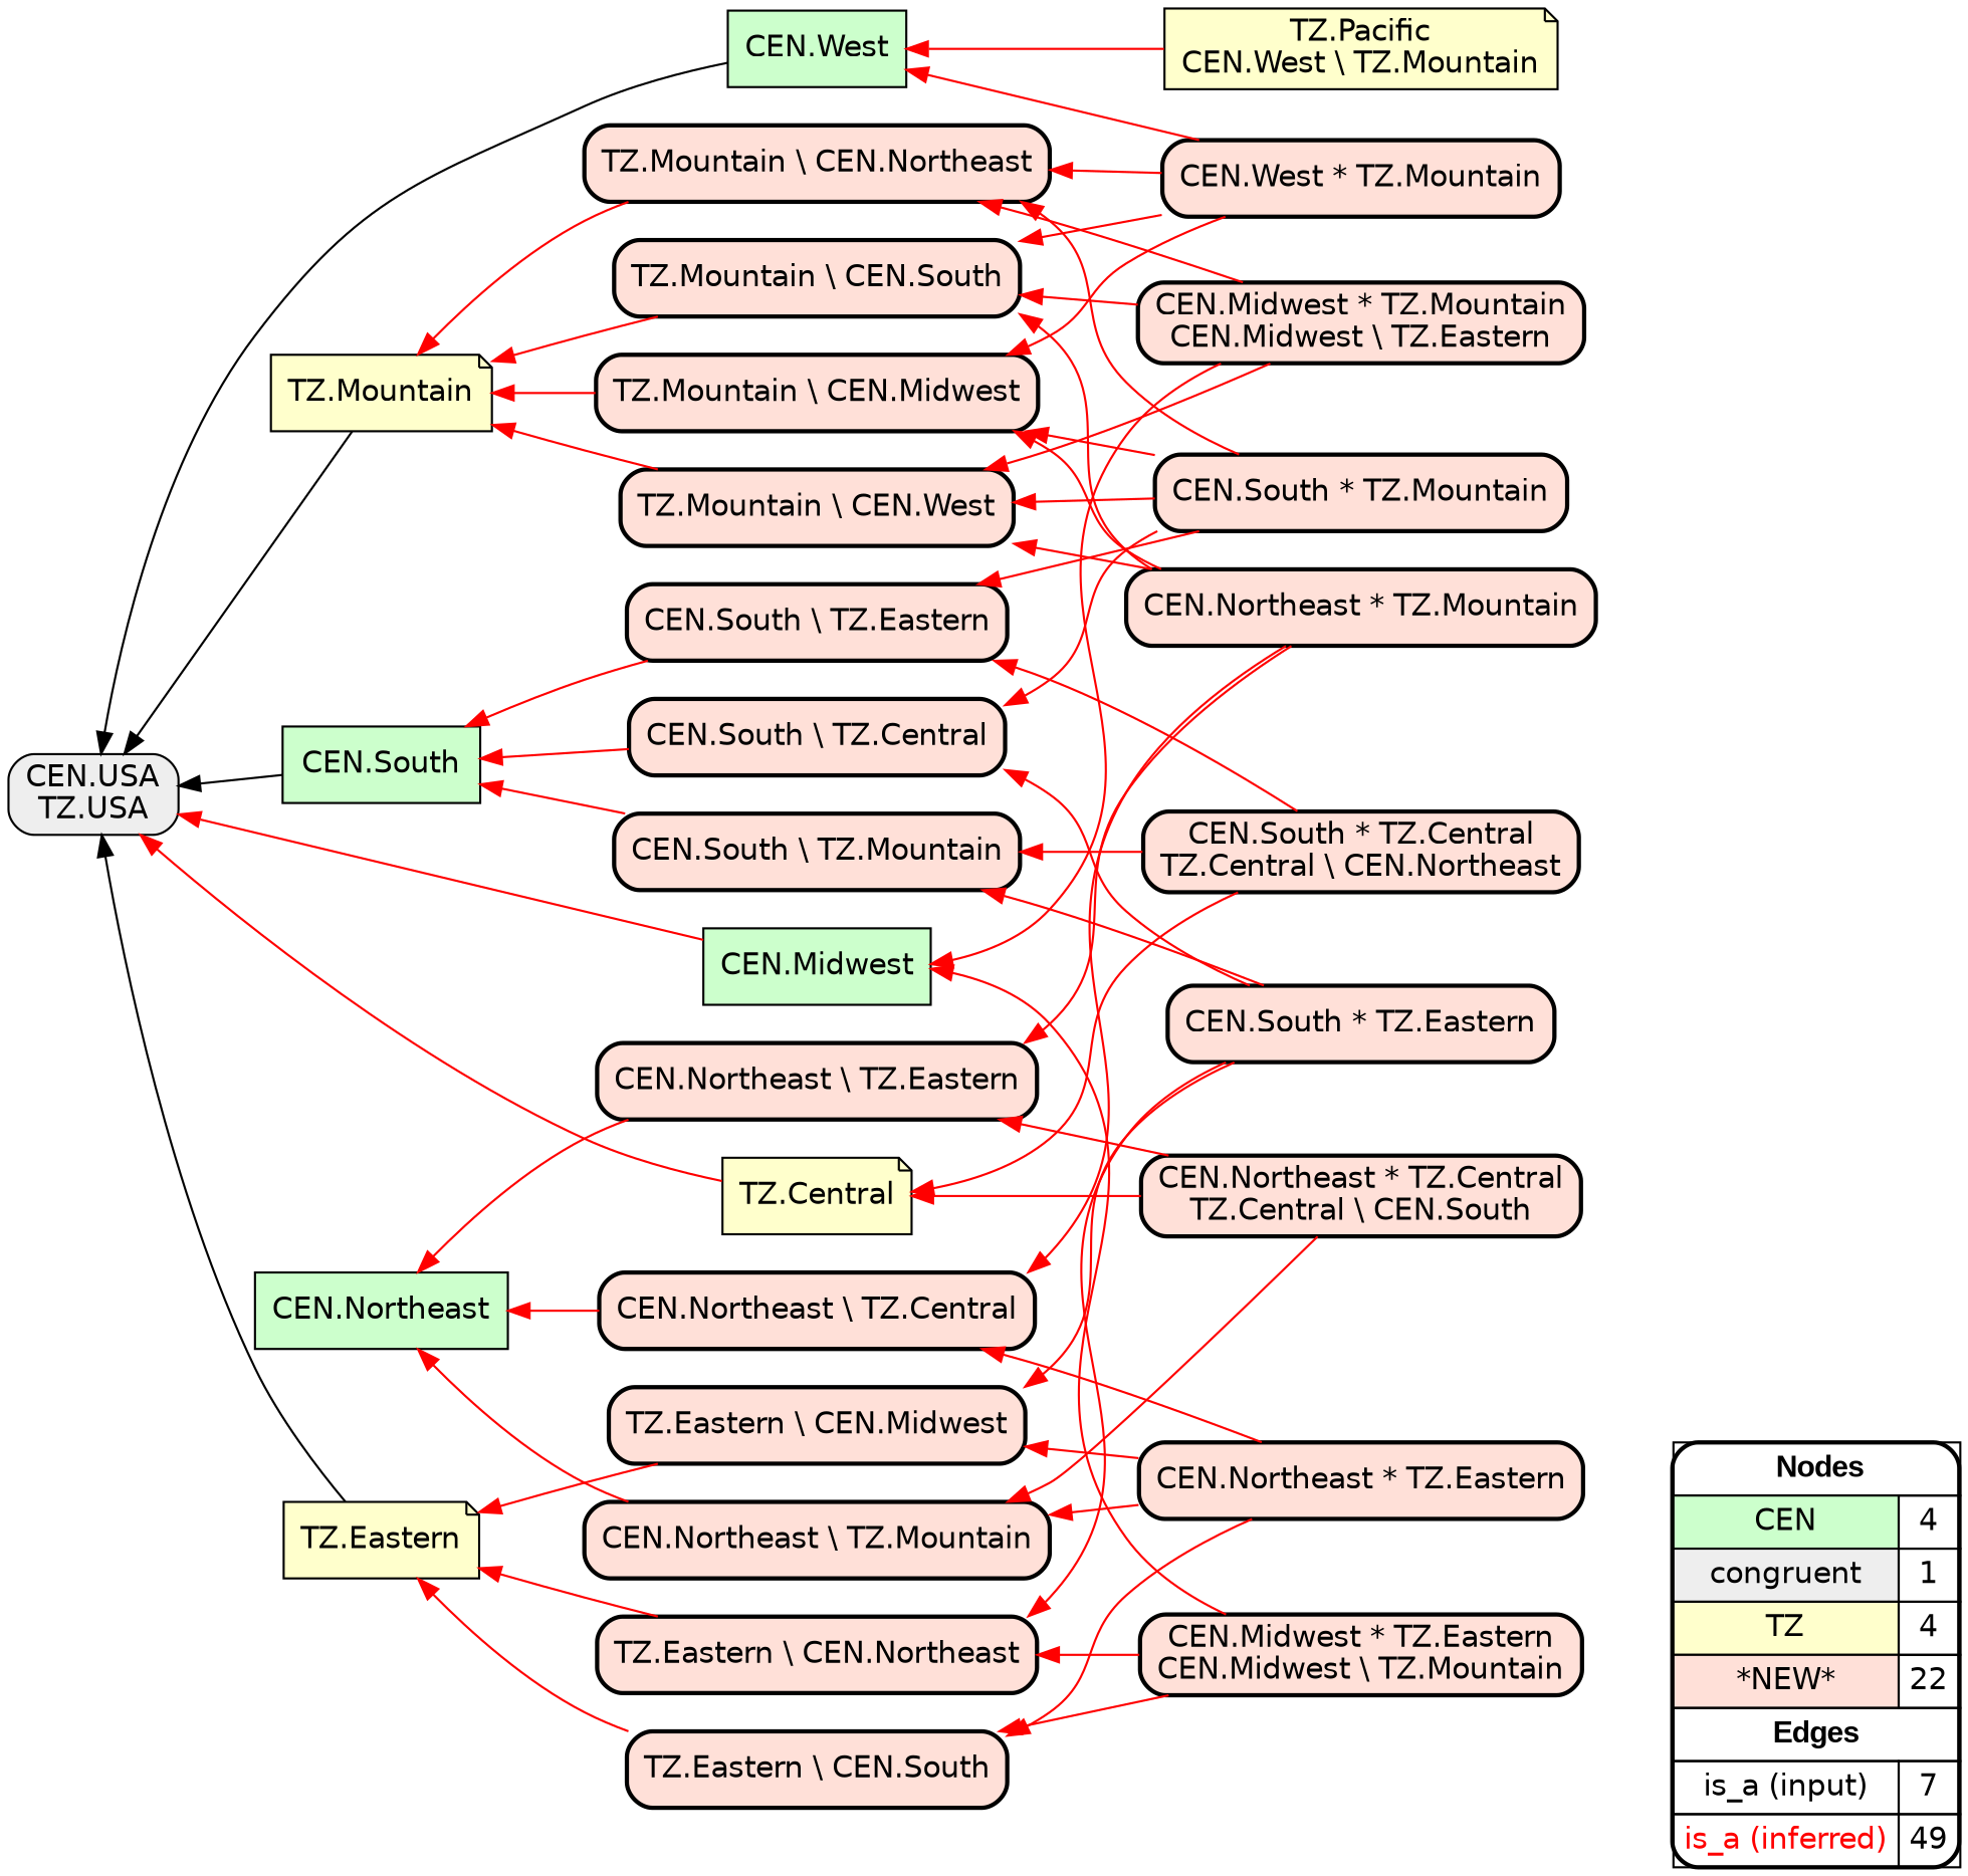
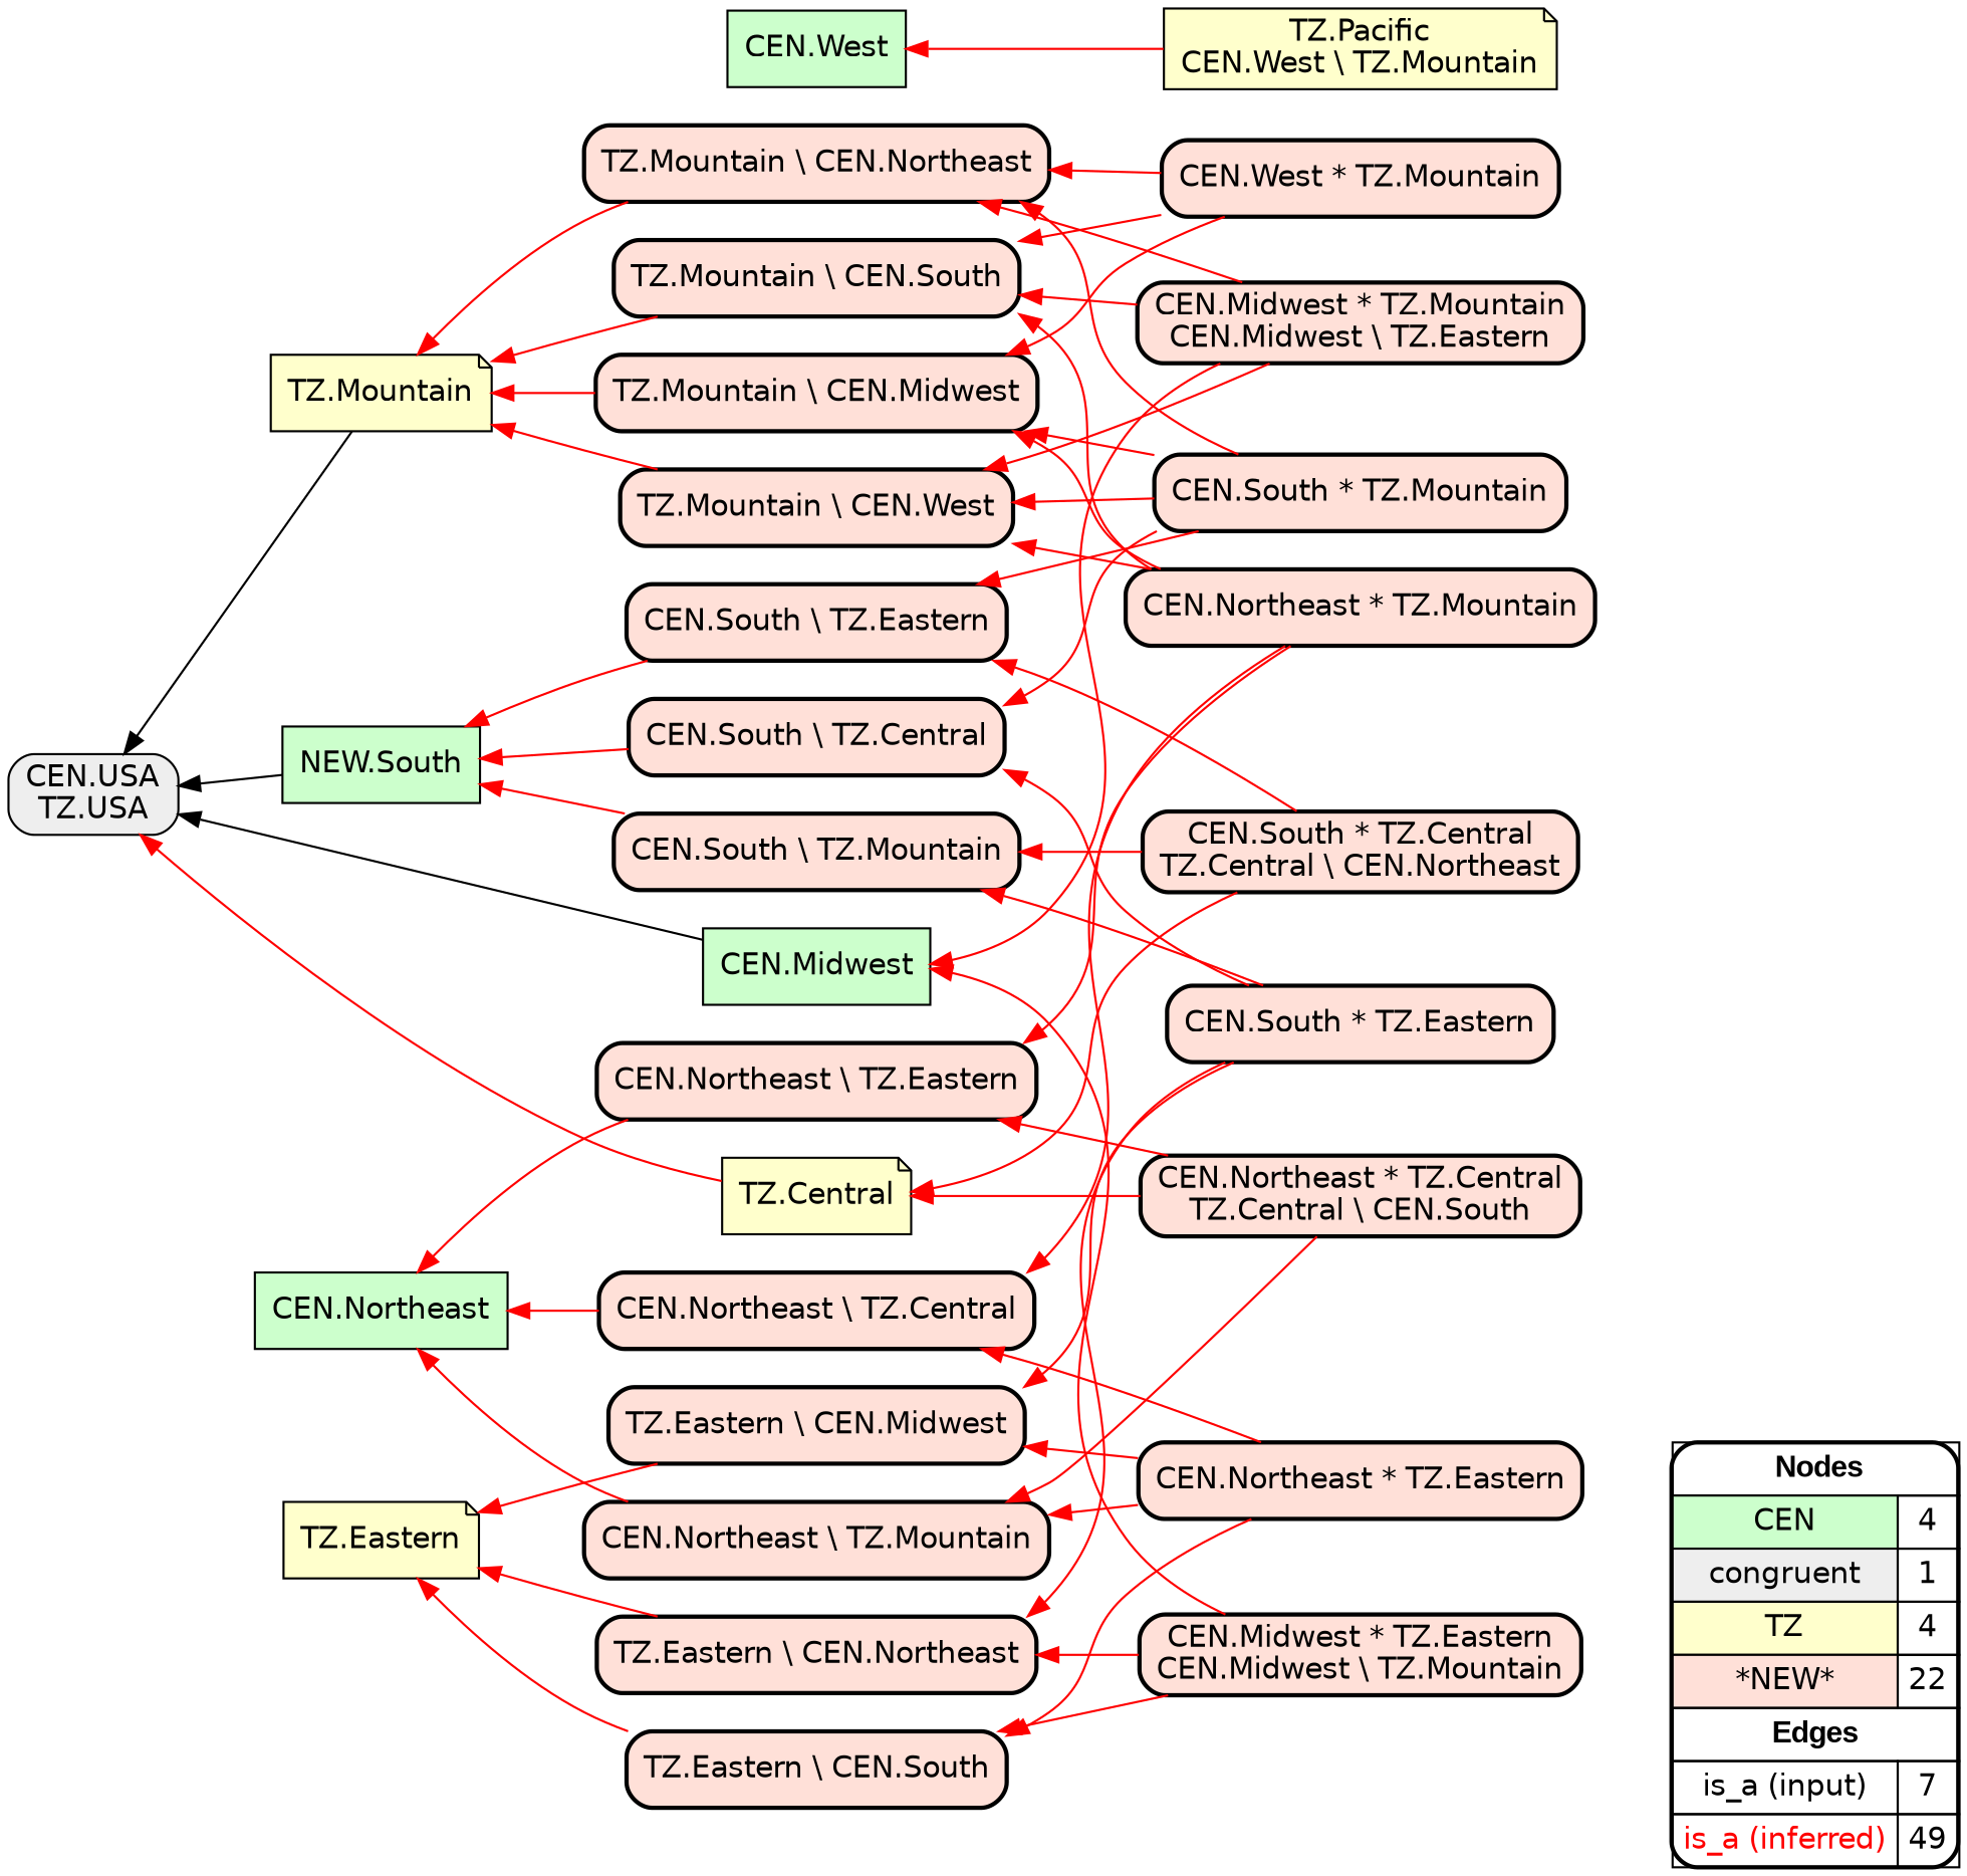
  digraph {
    fontname="DejaVu Sans"
    rankdir=RL
    node [fillcolor="#FFE0D8" fontname="DejaVu Sans" shape=box style="filled,rounded,bold"]
    edge [arrowhead=normal color="#FF0000" constraint=true fontname="DejaVu Sans" penwidth=1 style=solid]
    n1 [fillcolor=white label=<   <TABLE BORDER="0" CELLBORDER="1" CELLSPACING="0" CELLPADDING="4">  <TR> <TD COLSPAN="2"><font face="Arial Black"> Nodes</font></TD> </TR>  <TR>   <TD bgcolor="#CCFFCC" fontname="helvetica">CEN</TD>   <TD>4</TD>   </TR>  <TR>   <TD bgcolor="#EEEEEE" fontname="helvetica">congruent</TD>   <TD>1</TD>   </TR>  <TR>   <TD bgcolor="#FFFFCC" fontname="helvetica">TZ</TD>   <TD>4</TD>   </TR>  <TR>   <TD bgcolor="#FFE0D8" fontname="helvetica">*NEW*</TD>   <TD>22</TD>   </TR>  <TR> <TD COLSPAN="2"><font face = "Arial Black"> Edges </font></TD> </TR>  <TR>   <TD><font color ="#000000">is_a (input)</font></TD><TD>7</TD> </TR> <TR>   <TD><font color ="#FF0000">is_a (inferred)</font></TD><TD>49</TD> </TR> </TABLE>   > margin=0]
    "CEN.Midwest" [fillcolor="#CCFFCC" style=filled]
    "CEN.USA\nTZ.USA" [fillcolor="#EEEEEE" style="filled,rounded"]
    "CEN.West" [fillcolor="#CCFFCC" style=filled]
    "CEN.Northeast" [fillcolor="#CCFFCC" style=filled]
-   "CEN.South" [fillcolor="#CCFFCC" style=filled]
+   "CEN.South" [fillcolor="#CCFFCC" style=filled label="NEW.South"]
    "TZ.Mountain" [fillcolor="#FFFFCC" shape=note style=filled]
    "TZ.Eastern" [fillcolor="#FFFFCC" shape=note style=filled]
    "TZ.Central" [fillcolor="#FFFFCC" shape=note style=filled]
    "TZ.Pacific\nCEN.West \\ TZ.Mountain" [fillcolor="#FFFFCC" shape=note style=filled]
    "CEN.Midwest * TZ.Eastern\nCEN.Midwest \\ TZ.Mountain"
    "TZ.Eastern \\ CEN.Northeast"
    "TZ.Eastern \\ CEN.South"
    "TZ.Mountain \\ CEN.Northeast"
    "CEN.Northeast \\ TZ.Mountain"
    "CEN.South * TZ.Eastern"
    "TZ.Eastern \\ CEN.Midwest"
    "CEN.South \\ TZ.Mountain"
    "CEN.South \\ TZ.Central"
    "CEN.South \\ TZ.Eastern"
    "CEN.South * TZ.Mountain"
    "TZ.Mountain \\ CEN.West"
    "TZ.Mountain \\ CEN.Midwest"
    "CEN.Northeast \\ TZ.Central"
    "CEN.Northeast * TZ.Eastern"
    "CEN.Midwest * TZ.Mountain\nCEN.Midwest \\ TZ.Eastern"
    "TZ.Mountain \\ CEN.South"
    "CEN.Northeast \\ TZ.Eastern"
    "CEN.West * TZ.Mountain"
    "CEN.Northeast * TZ.Central\nTZ.Central \\ CEN.South"
    "CEN.Northeast * TZ.Mountain"
    "CEN.South * TZ.Central\nTZ.Central \\ CEN.Northeast"
    subgraph sub_1 {
      rank=source
      n1
    }
-   "CEN.Midwest" -> "CEN.USA\nTZ.USA"
-   "CEN.West" -> "CEN.USA\nTZ.USA" [color="#000000"]
+   "CEN.Midwest" -> "CEN.USA\nTZ.USA" [color="#000000"]
    "CEN.South" -> "CEN.USA\nTZ.USA" [color="#000000"]
    "TZ.Mountain" -> "CEN.USA\nTZ.USA" [color="#000000"]
-   "TZ.Eastern" -> "CEN.USA\nTZ.USA" [color="#000000"]
    "TZ.Central" -> "CEN.USA\nTZ.USA"
    "TZ.Pacific\nCEN.West \\ TZ.Mountain" -> "CEN.West"
    "CEN.Midwest * TZ.Eastern\nCEN.Midwest \\ TZ.Mountain" -> "CEN.Midwest"
    "CEN.Midwest * TZ.Eastern\nCEN.Midwest \\ TZ.Mountain" -> "TZ.Eastern \\ CEN.Northeast"
    "CEN.Midwest * TZ.Eastern\nCEN.Midwest \\ TZ.Mountain" -> "TZ.Eastern \\ CEN.South"
    "TZ.Eastern \\ CEN.Northeast" -> "TZ.Eastern"
    "TZ.Eastern \\ CEN.South" -> "TZ.Eastern"
    "TZ.Mountain \\ CEN.Northeast" -> "TZ.Mountain"
    "CEN.Northeast \\ TZ.Mountain" -> "CEN.Northeast"
    "CEN.South * TZ.Eastern" -> "TZ.Eastern \\ CEN.Northeast"
    "CEN.South * TZ.Eastern" -> "TZ.Eastern \\ CEN.Midwest"
    "CEN.South * TZ.Eastern" -> "CEN.South \\ TZ.Mountain"
    "CEN.South * TZ.Eastern" -> "CEN.South \\ TZ.Central"
    "TZ.Eastern \\ CEN.Midwest" -> "TZ.Eastern"
    "CEN.South \\ TZ.Mountain" -> "CEN.South"
    "CEN.South \\ TZ.Central" -> "CEN.South"
    "CEN.South \\ TZ.Eastern" -> "CEN.South"
    "CEN.South * TZ.Mountain" -> "TZ.Mountain \\ CEN.Northeast"
    "CEN.South * TZ.Mountain" -> "CEN.South \\ TZ.Central"
    "CEN.South * TZ.Mountain" -> "CEN.South \\ TZ.Eastern"
    "CEN.South * TZ.Mountain" -> "TZ.Mountain \\ CEN.West"
    "CEN.South * TZ.Mountain" -> "TZ.Mountain \\ CEN.Midwest"
    "TZ.Mountain \\ CEN.West" -> "TZ.Mountain"
    "TZ.Mountain \\ CEN.Midwest" -> "TZ.Mountain"
    "CEN.Northeast \\ TZ.Central" -> "CEN.Northeast"
    "CEN.Northeast * TZ.Eastern" -> "TZ.Eastern \\ CEN.South"
    "CEN.Northeast * TZ.Eastern" -> "CEN.Northeast \\ TZ.Mountain"
    "CEN.Northeast * TZ.Eastern" -> "TZ.Eastern \\ CEN.Midwest"
    "CEN.Northeast * TZ.Eastern" -> "CEN.Northeast \\ TZ.Central"
    "CEN.Midwest * TZ.Mountain\nCEN.Midwest \\ TZ.Eastern" -> "CEN.Midwest"
    "CEN.Midwest * TZ.Mountain\nCEN.Midwest \\ TZ.Eastern" -> "TZ.Mountain \\ CEN.Northeast"
    "CEN.Midwest * TZ.Mountain\nCEN.Midwest \\ TZ.Eastern" -> "TZ.Mountain \\ CEN.West"
    "CEN.Midwest * TZ.Mountain\nCEN.Midwest \\ TZ.Eastern" -> "TZ.Mountain \\ CEN.South"
    "TZ.Mountain \\ CEN.South" -> "TZ.Mountain"
    "CEN.Northeast \\ TZ.Eastern" -> "CEN.Northeast"
-   "CEN.West * TZ.Mountain" -> "CEN.West"
    "CEN.West * TZ.Mountain" -> "TZ.Mountain \\ CEN.Northeast"
    "CEN.West * TZ.Mountain" -> "TZ.Mountain \\ CEN.Midwest"
    "CEN.West * TZ.Mountain" -> "TZ.Mountain \\ CEN.South"
    "CEN.Northeast * TZ.Central\nTZ.Central \\ CEN.South" -> "TZ.Central"
    "CEN.Northeast * TZ.Central\nTZ.Central \\ CEN.South" -> "CEN.Northeast \\ TZ.Mountain"
    "CEN.Northeast * TZ.Central\nTZ.Central \\ CEN.South" -> "CEN.Northeast \\ TZ.Eastern"
    "CEN.Northeast * TZ.Mountain" -> "TZ.Mountain \\ CEN.West"
    "CEN.Northeast * TZ.Mountain" -> "TZ.Mountain \\ CEN.Midwest"
    "CEN.Northeast * TZ.Mountain" -> "CEN.Northeast \\ TZ.Central"
    "CEN.Northeast * TZ.Mountain" -> "TZ.Mountain \\ CEN.South"
    "CEN.Northeast * TZ.Mountain" -> "CEN.Northeast \\ TZ.Eastern"
    "CEN.South * TZ.Central\nTZ.Central \\ CEN.Northeast" -> "TZ.Central"
    "CEN.South * TZ.Central\nTZ.Central \\ CEN.Northeast" -> "CEN.South \\ TZ.Mountain"
    "CEN.South * TZ.Central\nTZ.Central \\ CEN.Northeast" -> "CEN.South \\ TZ.Eastern"
  }
